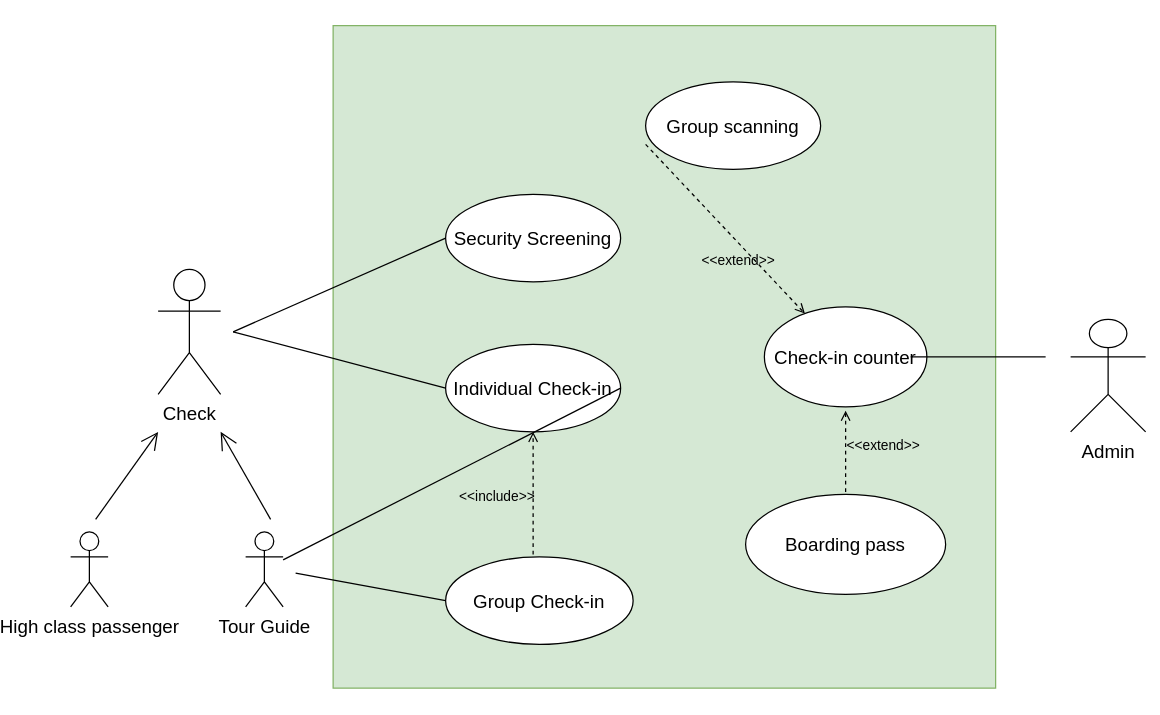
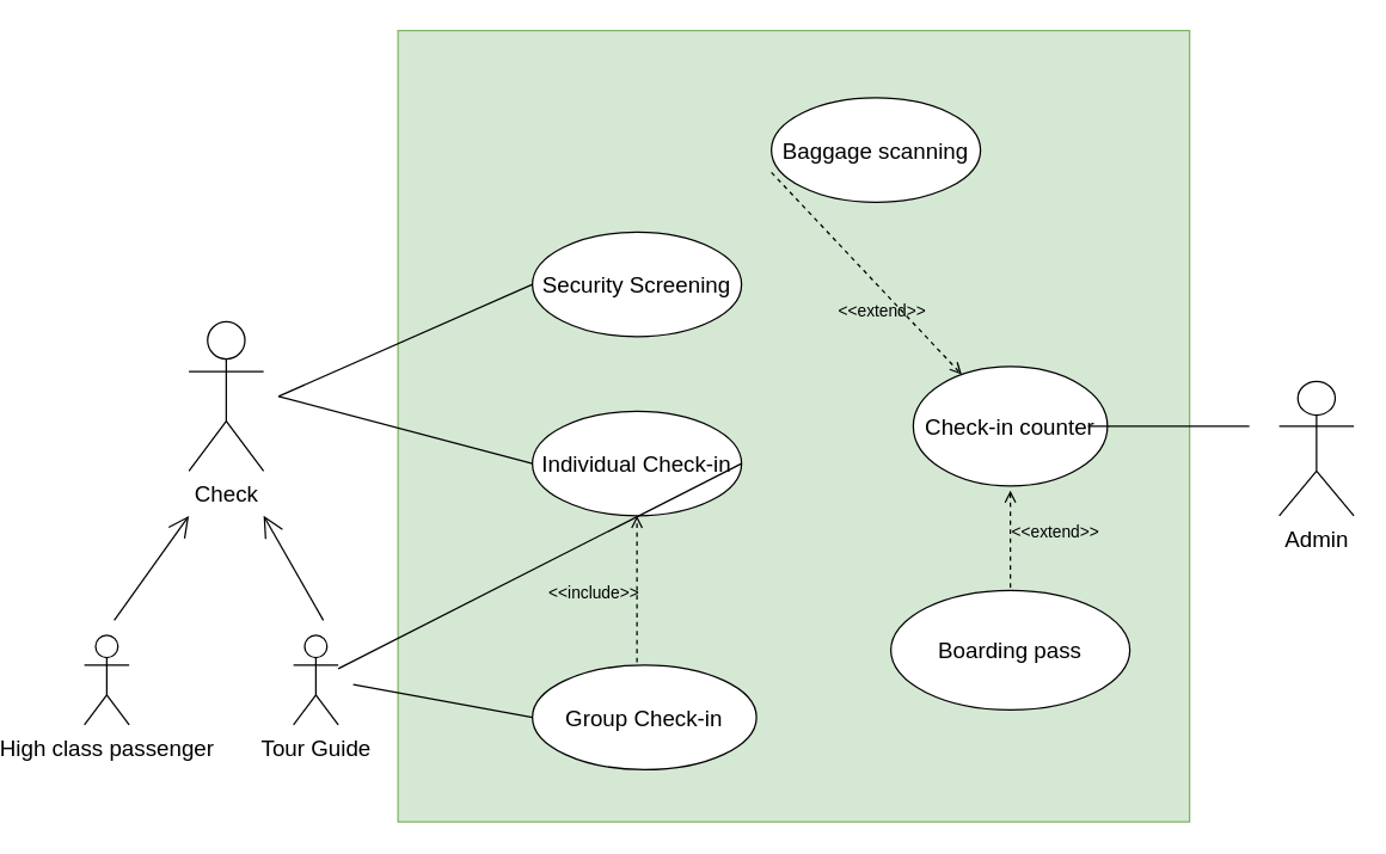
  <mxCell id="0" />
  <mxCell id="1" parent="0" />
  <mxCell id="2" value="" style="whiteSpace=wrap;html=1;aspect=fixed;fillColor=#d5e8d4;strokeColor=#82b366;" vertex="1" parent="1"><mxGeometry x="230" y="20" width="530" height="530" as="geometry" /></mxCell>
  <mxCell id="3" value="&lt;font style=&quot;font-size: 15px&quot;&gt;Check&lt;/font&gt;" style="shape=umlActor;verticalLabelPosition=bottom;verticalAlign=top;html=1;" vertex="1" parent="1"><mxGeometry x="90" y="215" width="50" height="100" as="geometry" /></mxCell>
  <mxCell id="4" value="&lt;font style=&quot;font-size: 15px&quot;&gt;Tour Guide&lt;/font&gt;" style="shape=umlActor;verticalLabelPosition=bottom;verticalAlign=top;html=1;" vertex="1" parent="1"><mxGeometry x="160" y="425" width="30" height="60" as="geometry" /></mxCell>
  <mxCell id="5" value="&lt;font style=&quot;font-size: 15px&quot;&gt;High class passenger&lt;/font&gt;" style="shape=umlActor;verticalLabelPosition=bottom;verticalAlign=top;html=1;" vertex="1" parent="1"><mxGeometry x="20" y="425" width="30" height="60" as="geometry" /></mxCell>
  <mxCell id="6" value="" style="endArrow=open;endFill=1;endSize=12;html=1;" edge="1" parent="1"><mxGeometry width="160" relative="1" as="geometry"><mxPoint x="40" y="415" as="sourcePoint" /><mxPoint x="90" y="345" as="targetPoint" /></mxGeometry></mxCell>
  <mxCell id="7" value="" style="endArrow=open;endFill=1;endSize=12;html=1;" edge="1" parent="1"><mxGeometry width="160" relative="1" as="geometry"><mxPoint x="180" y="415" as="sourcePoint" /><mxPoint x="140" y="345" as="targetPoint" /></mxGeometry></mxCell>
  <mxCell id="8" value="&lt;font style=&quot;font-size: 15px&quot;&gt;Individual Check-in&lt;/font&gt;" style="ellipse;whiteSpace=wrap;html=1;" vertex="1" parent="1"><mxGeometry x="320" y="275" width="140" height="70" as="geometry" /></mxCell>
  <mxCell id="9" value="&lt;font style=&quot;font-size: 15px&quot;&gt;Security Screening&lt;/font&gt;" style="ellipse;whiteSpace=wrap;html=1;" vertex="1" parent="1"><mxGeometry x="320" y="155" width="140" height="70" as="geometry" /></mxCell>
  <mxCell id="10" value="&lt;font style=&quot;font-size: 15px&quot;&gt;Group Check-in&lt;/font&gt;" style="ellipse;whiteSpace=wrap;html=1;" vertex="1" parent="1"><mxGeometry x="320" y="445" width="150" height="70" as="geometry" /></mxCell>
  <mxCell id="11" value="" style="endArrow=none;html=1;entryX=0;entryY=0.5;entryDx=0;entryDy=0;" edge="1" parent="1" target="10"><mxGeometry width="50" height="50" relative="1" as="geometry"><mxPoint x="200" y="458" as="sourcePoint" /><mxPoint x="290" y="485" as="targetPoint" /></mxGeometry></mxCell>
  <mxCell id="12" value="&amp;lt;&amp;lt;include&amp;gt;&amp;gt;" style="edgeStyle=none;html=1;endArrow=open;verticalAlign=bottom;dashed=1;labelBackgroundColor=none;entryX=0.5;entryY=1;entryDx=0;entryDy=0;" edge="1" parent="1" target="8"><mxGeometry x="-0.236" y="29" width="160" relative="1" as="geometry"><mxPoint x="390" y="443" as="sourcePoint" /><mxPoint x="550" y="395" as="targetPoint" /><mxPoint as="offset" /></mxGeometry></mxCell>
  <mxCell id="13" value="" style="endArrow=none;html=1;entryX=0;entryY=0.5;entryDx=0;entryDy=0;" edge="1" parent="1" target="9"><mxGeometry width="50" height="50" relative="1" as="geometry"><mxPoint x="150" y="265" as="sourcePoint" /><mxPoint x="280" y="195" as="targetPoint" /></mxGeometry></mxCell>
  <mxCell id="14" value="" style="endArrow=none;html=1;entryX=0;entryY=0.5;entryDx=0;entryDy=0;" edge="1" parent="1" target="8"><mxGeometry width="50" height="50" relative="1" as="geometry"><mxPoint x="150" y="265" as="sourcePoint" /><mxPoint x="300" y="265" as="targetPoint" /></mxGeometry></mxCell>
- <mxCell id="15" value="&lt;font style=&quot;font-size: 15px&quot;&gt;Group scanning&lt;/font&gt;" style="ellipse;whiteSpace=wrap;html=1;" vertex="1" parent="1"><mxGeometry x="480" y="65" width="140" height="70" as="geometry" /></mxCell>
+ <mxCell id="15" value="&lt;font style=&quot;font-size: 15px&quot;&gt;Baggage scanning&lt;/font&gt;" style="ellipse;whiteSpace=wrap;html=1;" vertex="1" parent="1"><mxGeometry x="480" y="65" width="140" height="70" as="geometry" /></mxCell>
  <mxCell id="16" value="&amp;lt;&amp;lt;extend&amp;gt;&amp;gt;" style="edgeStyle=none;html=1;endArrow=open;verticalAlign=bottom;dashed=1;labelBackgroundColor=none;exitX=0;exitY=0.714;exitDx=0;exitDy=0;exitPerimeter=0;" edge="1" parent="1" source="15" target="17"><mxGeometry x="0.345" y="-16" width="160" relative="1" as="geometry"><mxPoint x="440" y="123" as="sourcePoint" /><mxPoint x="400" y="145" as="targetPoint" /><mxPoint as="offset" /></mxGeometry></mxCell>
  <mxCell id="17" value="&lt;font style=&quot;font-size: 15px&quot;&gt;Check-in counter&lt;/font&gt;" style="ellipse;whiteSpace=wrap;html=1;" vertex="1" parent="1"><mxGeometry x="575" y="245" width="130" height="80" as="geometry" /></mxCell>
  <mxCell id="18" value="&lt;font style=&quot;font-size: 15px&quot;&gt;Boarding pass&lt;/font&gt;" style="ellipse;whiteSpace=wrap;html=1;" vertex="1" parent="1"><mxGeometry x="560" y="395" width="160" height="80" as="geometry" /></mxCell>
  <mxCell id="19" value="&amp;lt;&amp;lt;extend&amp;gt;&amp;gt;" style="edgeStyle=none;html=1;endArrow=open;verticalAlign=bottom;dashed=1;labelBackgroundColor=none;" edge="1" parent="1"><mxGeometry x="-0.139" y="-30" width="160" relative="1" as="geometry"><mxPoint x="640" y="393" as="sourcePoint" /><mxPoint x="640" y="328" as="targetPoint" /><mxPoint as="offset" /><Array as="points"><mxPoint x="640" y="365" /></Array></mxGeometry></mxCell>
- <mxCell id="20" value="&lt;font style=&quot;font-size: 15px&quot;&gt;Admin&lt;/font&gt;" style="shape=umlActor;verticalLabelPosition=bottom;verticalAlign=top;html=1;" vertex="1" parent="1"><mxGeometry x="820" y="255" width="60" height="90" as="geometry" /></mxCell>
+ <mxCell id="20" value="&lt;font style=&quot;font-size: 15px&quot;&gt;Admin&lt;/font&gt;" style="shape=umlActor;verticalLabelPosition=bottom;verticalAlign=top;html=1;" vertex="1" parent="1"><mxGeometry x="820" y="255" width="50" height="90" as="geometry" /></mxCell>
  <mxCell id="21" value="" style="endArrow=none;html=1;exitX=1;exitY=0.5;exitDx=0;exitDy=0;" edge="1" parent="1" source="8" target="4"><mxGeometry width="50" height="50" relative="1" as="geometry"><mxPoint x="490" y="325" as="sourcePoint" /><mxPoint x="540" y="275" as="targetPoint" /></mxGeometry></mxCell>
  <mxCell id="22" value="" style="endArrow=none;html=1;" edge="1" parent="1"><mxGeometry width="50" height="50" relative="1" as="geometry"><mxPoint x="692" y="285" as="sourcePoint" /><mxPoint x="800" y="285" as="targetPoint" /></mxGeometry></mxCell>
